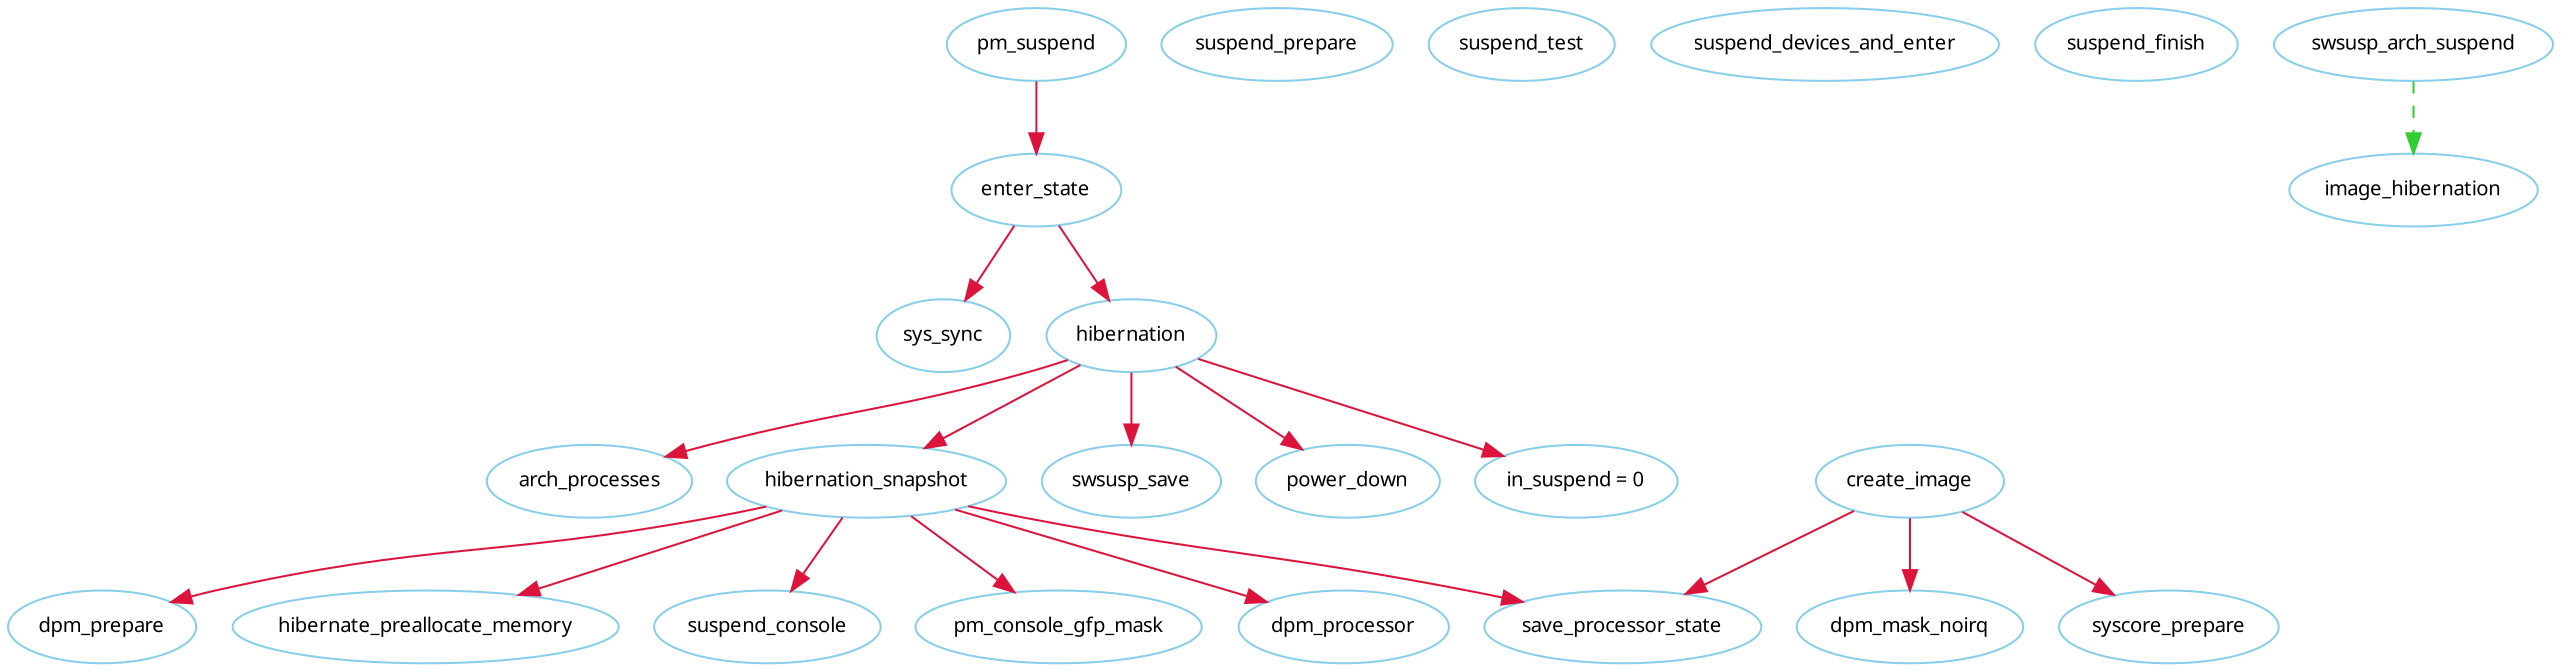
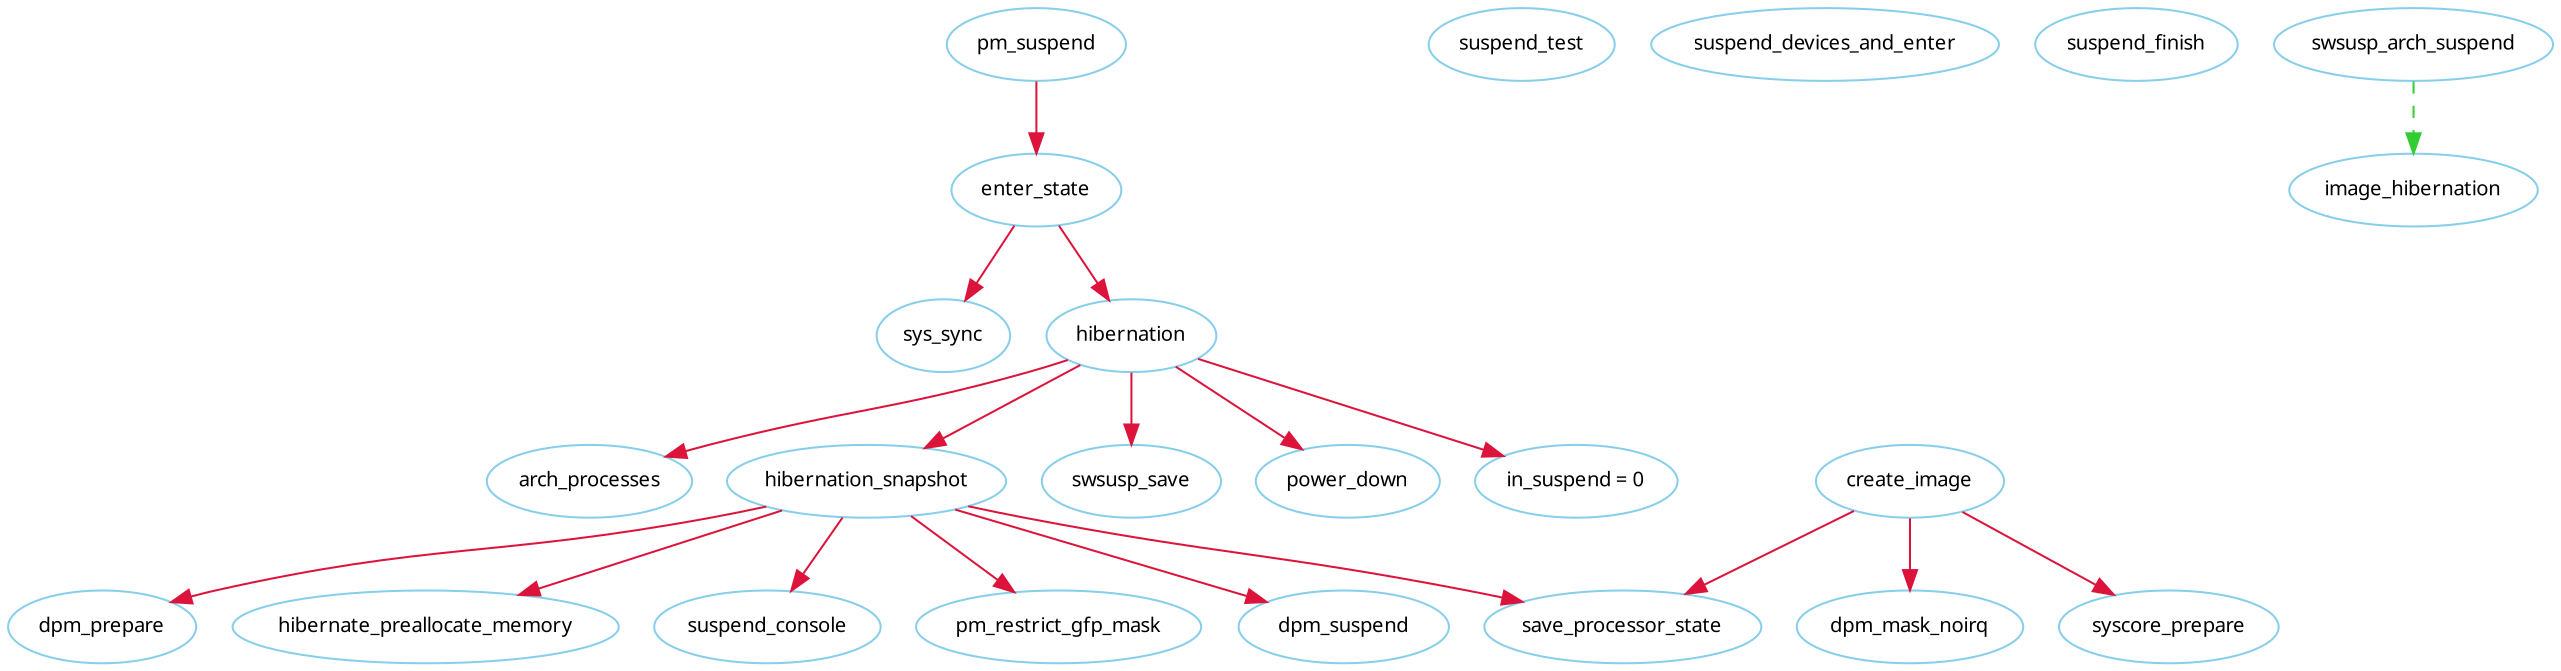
  digraph {
    fontname=Verdana
    fontsize=10
    rankdir=TB
    node [color=skyblue fontname=Verdana fontsize=10]
    edge [color=crimson fontname=Verdana fontsize=10 style=solid]
    pm_suspend
    enter_state
    sys_sync
    hibernation
    n5 [label=arch_processes]
    hibernation_snapshot
    n7 [label=swsusp_save]
    power_down
    "in_suspend = 0"
-   suspend_prepare
    suspend_test
    suspend_devices_and_enter
    suspend_finish
    dpm_prepare
    hibernate_preallocate_memory
    suspend_console
-   pm_restrict_gfp_mask [label=pm_console_gfp_mask]
-   dpm_suspend [label=dpm_processor]
+   pm_restrict_gfp_mask
+   dpm_suspend
    save_processor_state
    n20 [label=dpm_mask_noirq]
    create_image
    n22 [label=syscore_prepare]
    swsusp_arch_suspend
    image_hibernation
    pm_suspend -> enter_state
    enter_state -> sys_sync
    enter_state -> hibernation
    hibernation -> n5
    hibernation -> hibernation_snapshot
    hibernation -> n7
    hibernation -> power_down
    hibernation -> "in_suspend = 0"
    hibernation_snapshot -> dpm_prepare
    hibernation_snapshot -> hibernate_preallocate_memory
    hibernation_snapshot -> suspend_console
    hibernation_snapshot -> pm_restrict_gfp_mask
    hibernation_snapshot -> dpm_suspend
    hibernation_snapshot -> save_processor_state
    create_image -> save_processor_state
    create_image -> n20
    create_image -> n22
    swsusp_arch_suspend -> image_hibernation [color=limegreen style=dashed]
  }
